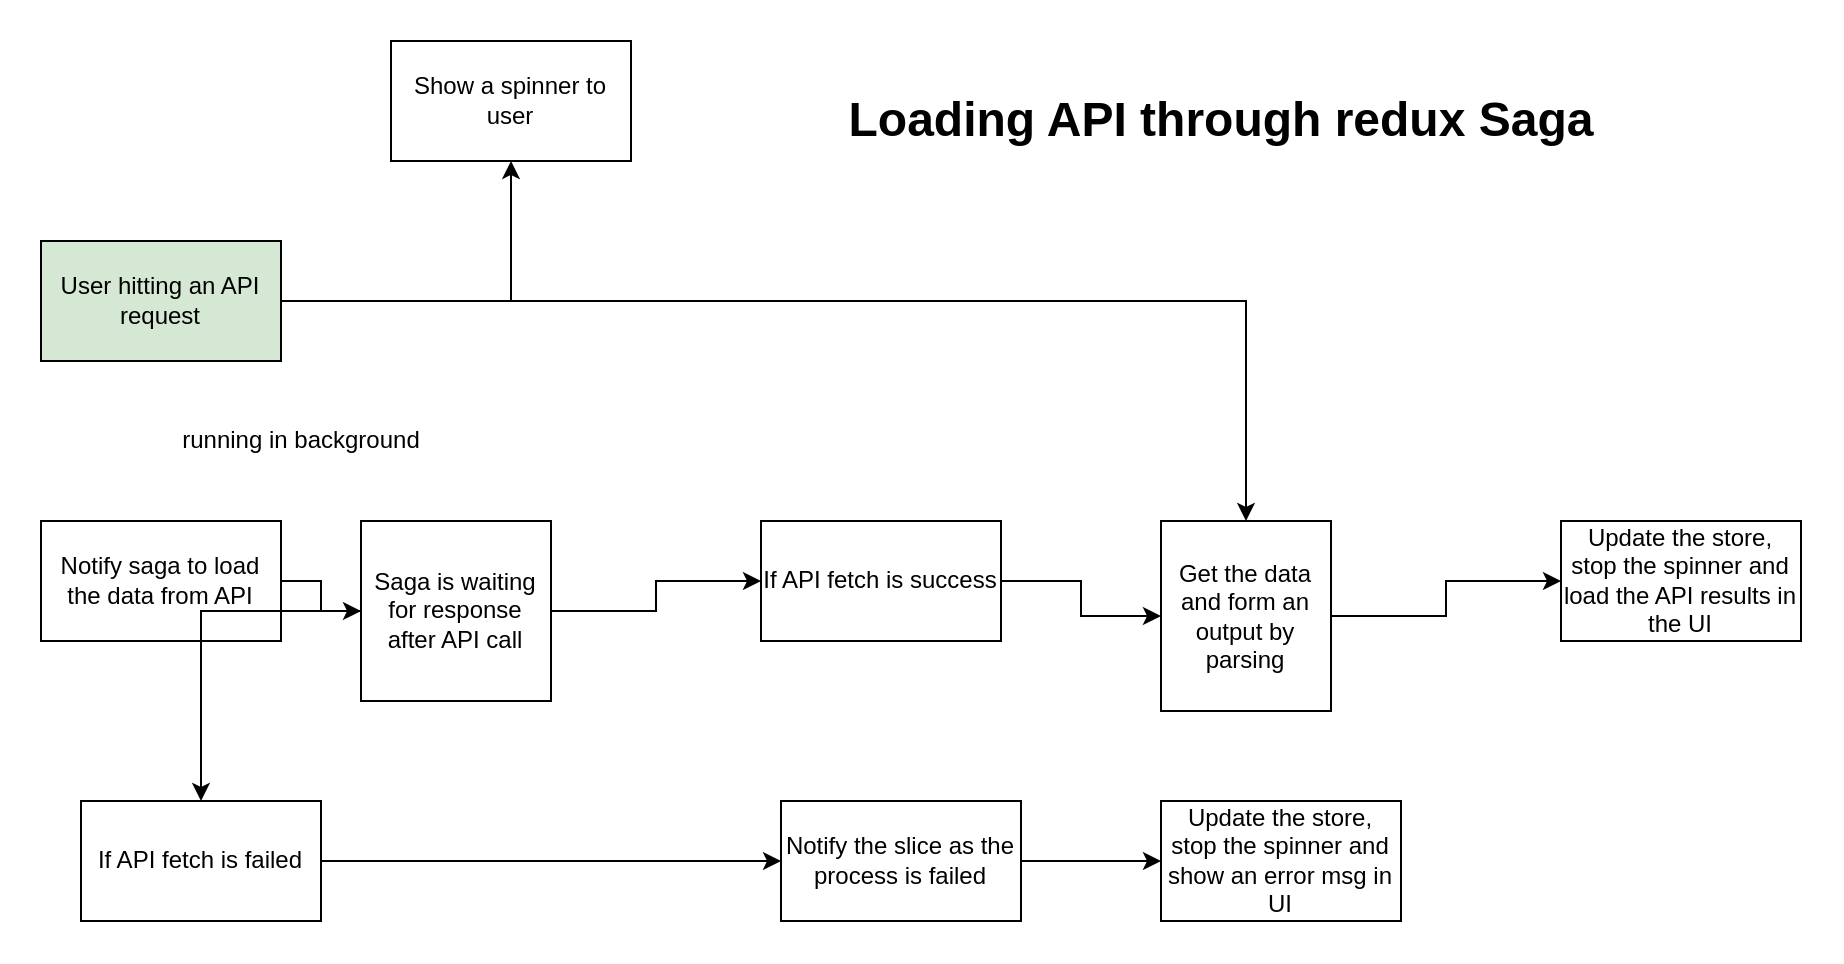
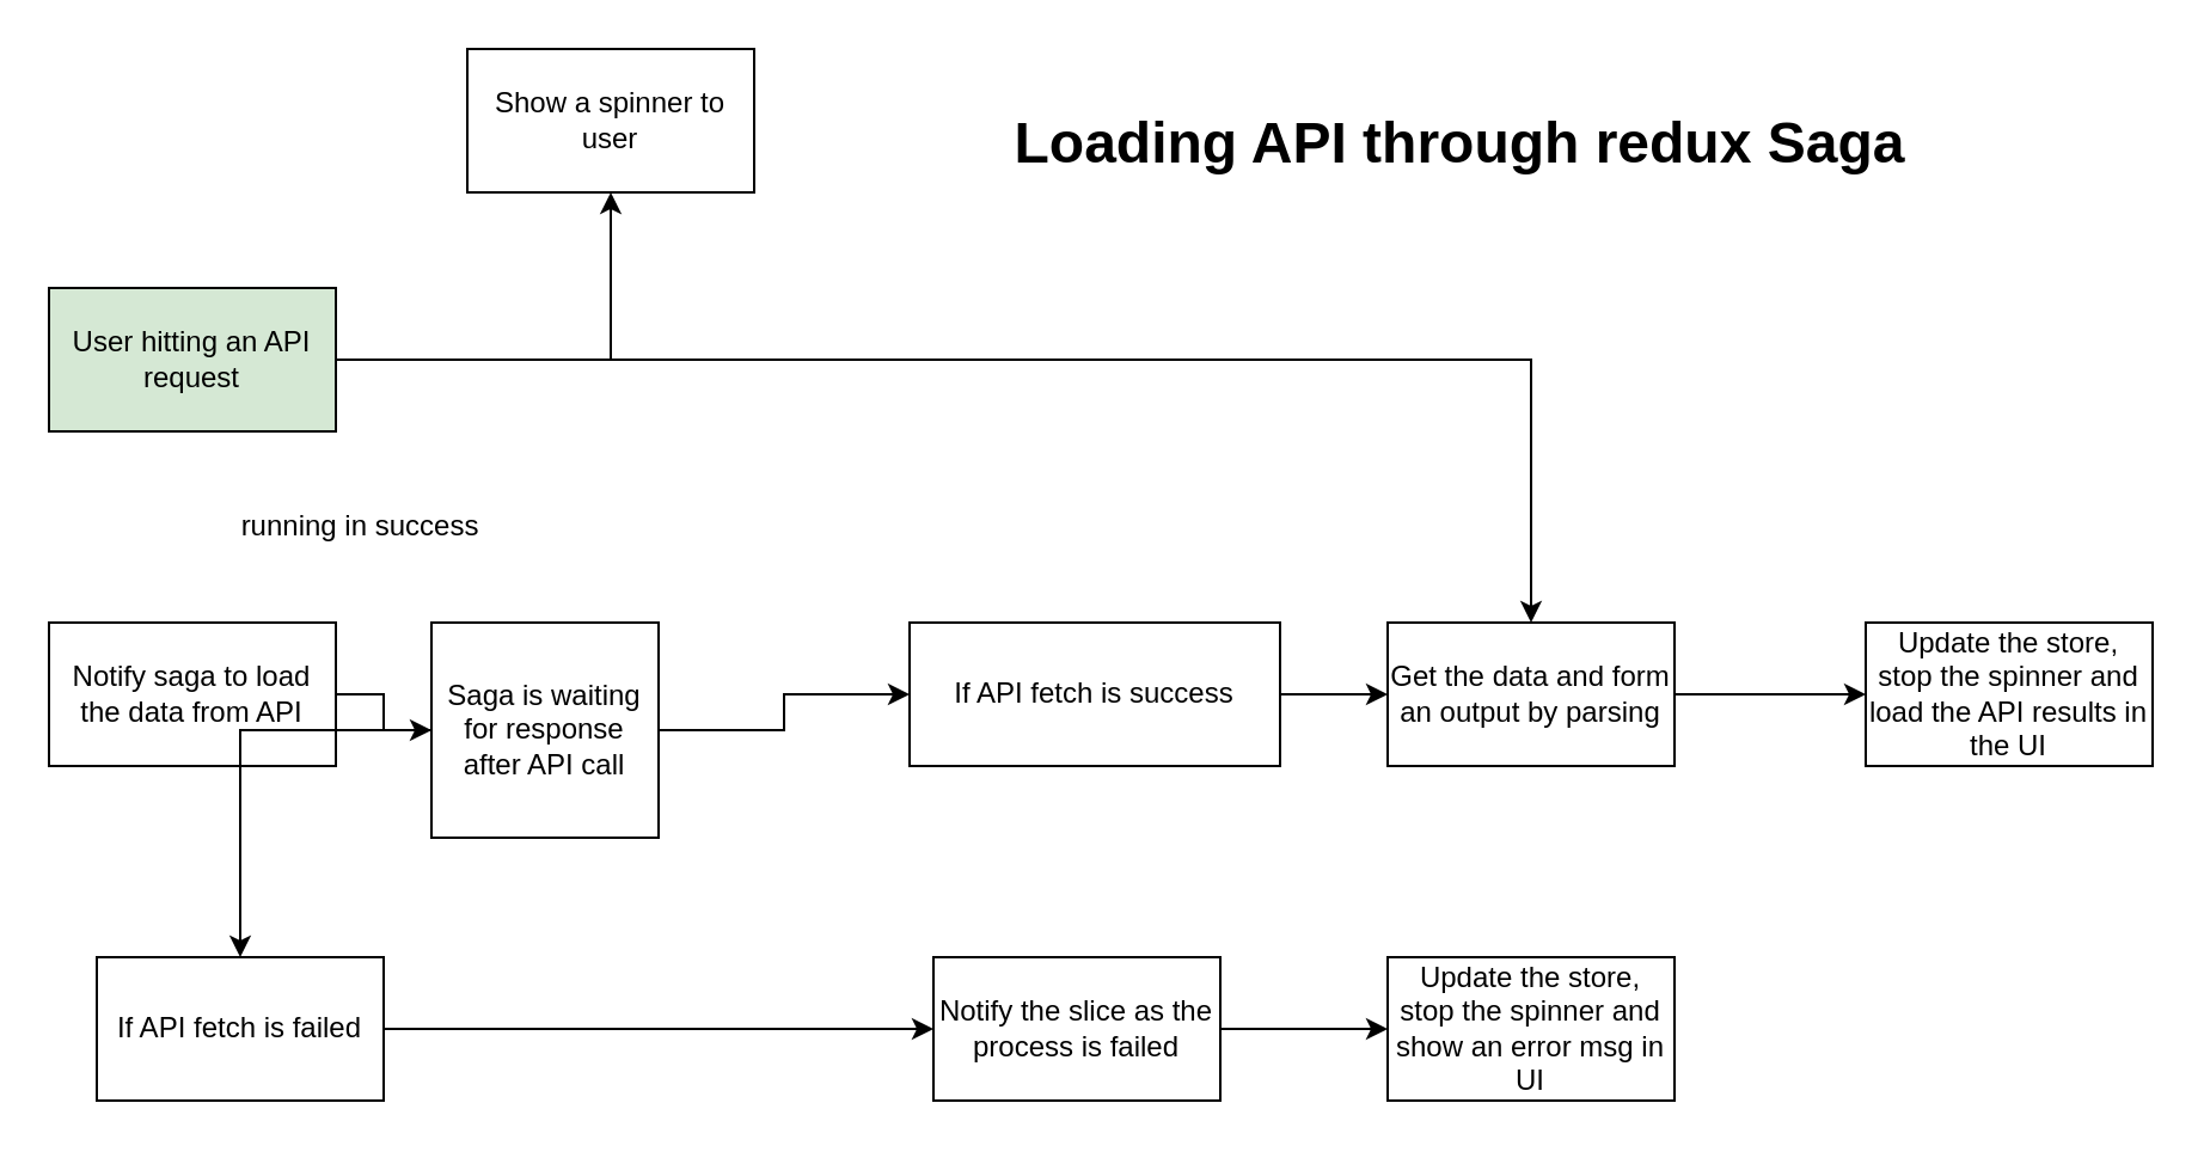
  <mxCell id="0" />
  <mxCell id="1" parent="0" />
  <mxCell id="2" value="" style="edgeStyle=orthogonalEdgeStyle;rounded=0;orthogonalLoop=1;jettySize=auto;html=1;" edge="1" parent="1" source="4" target="5"><mxGeometry relative="1" as="geometry" /></mxCell>
  <mxCell id="3" value="" style="edgeStyle=orthogonalEdgeStyle;rounded=0;orthogonalLoop=1;jettySize=auto;html=1;" edge="1" parent="1" source="4" target="20"><mxGeometry relative="1" as="geometry" /></mxCell>
  <mxCell id="4" value="User hitting an API request" style="rounded=0;whiteSpace=wrap;html=1;fillColor=#d5e8d4;" vertex="1" parent="1"><mxGeometry x="20" y="120" width="120" height="60" as="geometry" /></mxCell>
  <mxCell id="5" value="Show a spinner to user" style="whiteSpace=wrap;html=1;rounded=0;" vertex="1" parent="1"><mxGeometry x="195" y="20" width="120" height="60" as="geometry" /></mxCell>
  <mxCell id="6" value="" style="edgeStyle=orthogonalEdgeStyle;rounded=0;orthogonalLoop=1;jettySize=auto;html=1;" edge="1" parent="1" source="7" target="11"><mxGeometry relative="1" as="geometry" /></mxCell>
  <mxCell id="7" value="Notify saga to load the data from API" style="whiteSpace=wrap;html=1;rounded=0;" vertex="1" parent="1"><mxGeometry x="20" y="260" width="120" height="60" as="geometry" /></mxCell>
- <mxCell id="8" value="running in background" style="text;html=1;align=center;verticalAlign=middle;resizable=0;points=[];autosize=1;strokeColor=none;fillColor=none;" vertex="1" parent="1"><mxGeometry x="80" y="205" width="140" height="30" as="geometry" /></mxCell>
+ <mxCell id="8" value="running in success" style="text;html=1;align=center;verticalAlign=middle;resizable=0;points=[];autosize=1;strokeColor=none;fillColor=none;" vertex="1" parent="1"><mxGeometry x="80" y="205" width="140" height="30" as="geometry" /></mxCell>
  <mxCell id="9" value="" style="edgeStyle=orthogonalEdgeStyle;rounded=0;orthogonalLoop=1;jettySize=auto;html=1;" edge="1" parent="1" source="11" target="13"><mxGeometry relative="1" as="geometry" /></mxCell>
  <mxCell id="10" value="" style="edgeStyle=orthogonalEdgeStyle;rounded=0;orthogonalLoop=1;jettySize=auto;html=1;" edge="1" parent="1" source="11" target="18"><mxGeometry relative="1" as="geometry" /></mxCell>
  <mxCell id="11" value="Saga is waiting for response after API call" style="whiteSpace=wrap;html=1;rounded=0;" vertex="1" parent="1"><mxGeometry x="180" y="260" width="95" height="90" as="geometry" /></mxCell>
  <mxCell id="12" value="" style="edgeStyle=orthogonalEdgeStyle;rounded=0;orthogonalLoop=1;jettySize=auto;html=1;" edge="1" parent="1" source="13" target="15"><mxGeometry relative="1" as="geometry" /></mxCell>
  <mxCell id="13" value="If API fetch is failed" style="whiteSpace=wrap;html=1;rounded=0;" vertex="1" parent="1"><mxGeometry x="40" y="400" width="120" height="60" as="geometry" /></mxCell>
  <mxCell id="14" value="" style="edgeStyle=orthogonalEdgeStyle;rounded=0;orthogonalLoop=1;jettySize=auto;html=1;" edge="1" parent="1" source="15" target="16"><mxGeometry relative="1" as="geometry" /></mxCell>
  <mxCell id="15" value="Notify the slice as the process is failed" style="whiteSpace=wrap;html=1;rounded=0;" vertex="1" parent="1"><mxGeometry x="390" y="400" width="120" height="60" as="geometry" /></mxCell>
  <mxCell id="16" value="Update the store, stop the spinner and show an error msg in UI" style="whiteSpace=wrap;html=1;rounded=0;" vertex="1" parent="1"><mxGeometry x="580" y="400" width="120" height="60" as="geometry" /></mxCell>
  <mxCell id="17" value="" style="edgeStyle=orthogonalEdgeStyle;rounded=0;orthogonalLoop=1;jettySize=auto;html=1;" edge="1" parent="1" source="18" target="20"><mxGeometry relative="1" as="geometry" /></mxCell>
- <mxCell id="18" value="If API fetch is success" style="whiteSpace=wrap;html=1;rounded=0;" vertex="1" parent="1"><mxGeometry x="380" y="260" width="120" height="60" as="geometry" /></mxCell>
+ <mxCell id="18" value="If API fetch is success" style="whiteSpace=wrap;html=1;rounded=0;" vertex="1" parent="1"><mxGeometry x="380" y="260" width="155" height="60" as="geometry" /></mxCell>
  <mxCell id="19" value="" style="edgeStyle=orthogonalEdgeStyle;rounded=0;orthogonalLoop=1;jettySize=auto;html=1;" edge="1" parent="1" source="20" target="21"><mxGeometry relative="1" as="geometry" /></mxCell>
- <mxCell id="20" value="Get the data and form an output by parsing" style="whiteSpace=wrap;html=1;rounded=0;" vertex="1" parent="1"><mxGeometry x="580" y="260" width="85" height="95" as="geometry" /></mxCell>
+ <mxCell id="20" value="Get the data and form an output by parsing" style="whiteSpace=wrap;html=1;rounded=0;" vertex="1" parent="1"><mxGeometry x="580" y="260" width="120" height="60" as="geometry" /></mxCell>
  <mxCell id="21" value="Update the store, stop the spinner and load the API results in the UI" style="whiteSpace=wrap;html=1;rounded=0;" vertex="1" parent="1"><mxGeometry x="780" y="260" width="120" height="60" as="geometry" /></mxCell>
  <mxCell id="22" value="&lt;font style=&quot;font-size: 24px;&quot;&gt;&lt;b&gt;Loading API through redux Saga&lt;/b&gt;&lt;/font&gt;" style="text;html=1;align=center;verticalAlign=middle;resizable=0;points=[];autosize=1;strokeColor=none;fillColor=none;" vertex="1" parent="1"><mxGeometry x="410" y="40" width="400" height="40" as="geometry" /></mxCell>
